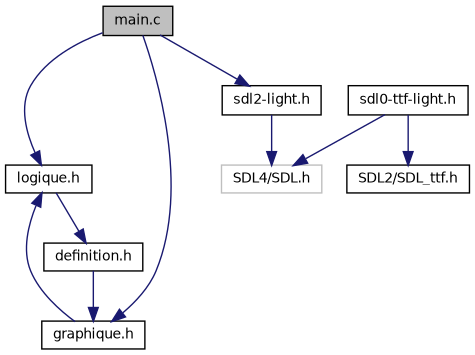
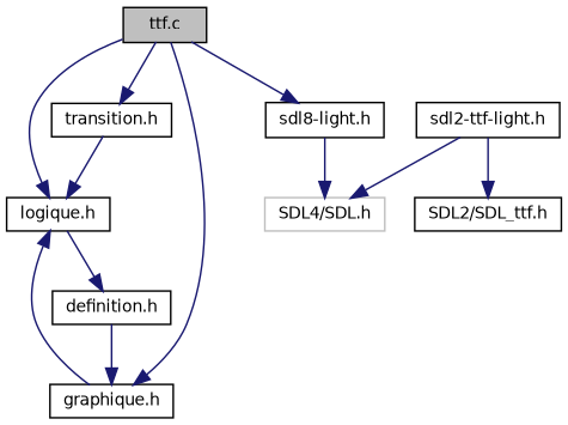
  digraph {
    node [color=black fillcolor=white fontname=Helvetica fontsize=10 shape=record style=filled]
    edge [color=midnightblue fontname=Helvetica fontsize=10 labelfontname=Helvetica labelfontsize=10 style=solid]
-   n1 [fillcolor=grey75 fontcolor=black height=0.2 label="main.c" width=0.4]
-   n2 [height=0.2 label="sdl2-light.h" width=0.4]
+   n1 [fillcolor=grey75 fontcolor=black height=0.2 label="ttf.c" width=0.4]
+   n2 [height=0.2 label="sdl8-light.h" width=0.4]
    n3 [height=0.2 label="logique.h" width=0.4]
    n4 [height=0.2 label="graphique.h" width=0.4]
+   n5 [height=0.2 label="transition.h" width=0.4]
    n6 [color=grey75 height=0.2 label="SDL4/SDL.h" width=0.4]
-   n7 [height=0.2 label="sdl0-ttf-light.h" width=0.4]
+   n7 [height=0.2 label="sdl2-ttf-light.h" width=0.4]
    n8 [height=0.2 label="SDL2/SDL_ttf.h" width=0.4]
    n9 [height=0.2 label="definition.h" width=0.4]
    n1 -> n2
    n1 -> n3
    n1 -> n4
+   n1 -> n5
    n2 -> n6
    n3 -> n9
    n4 -> n3
+   n5 -> n3
    n7 -> n6
    n7 -> n8
    n9 -> n4
  }
